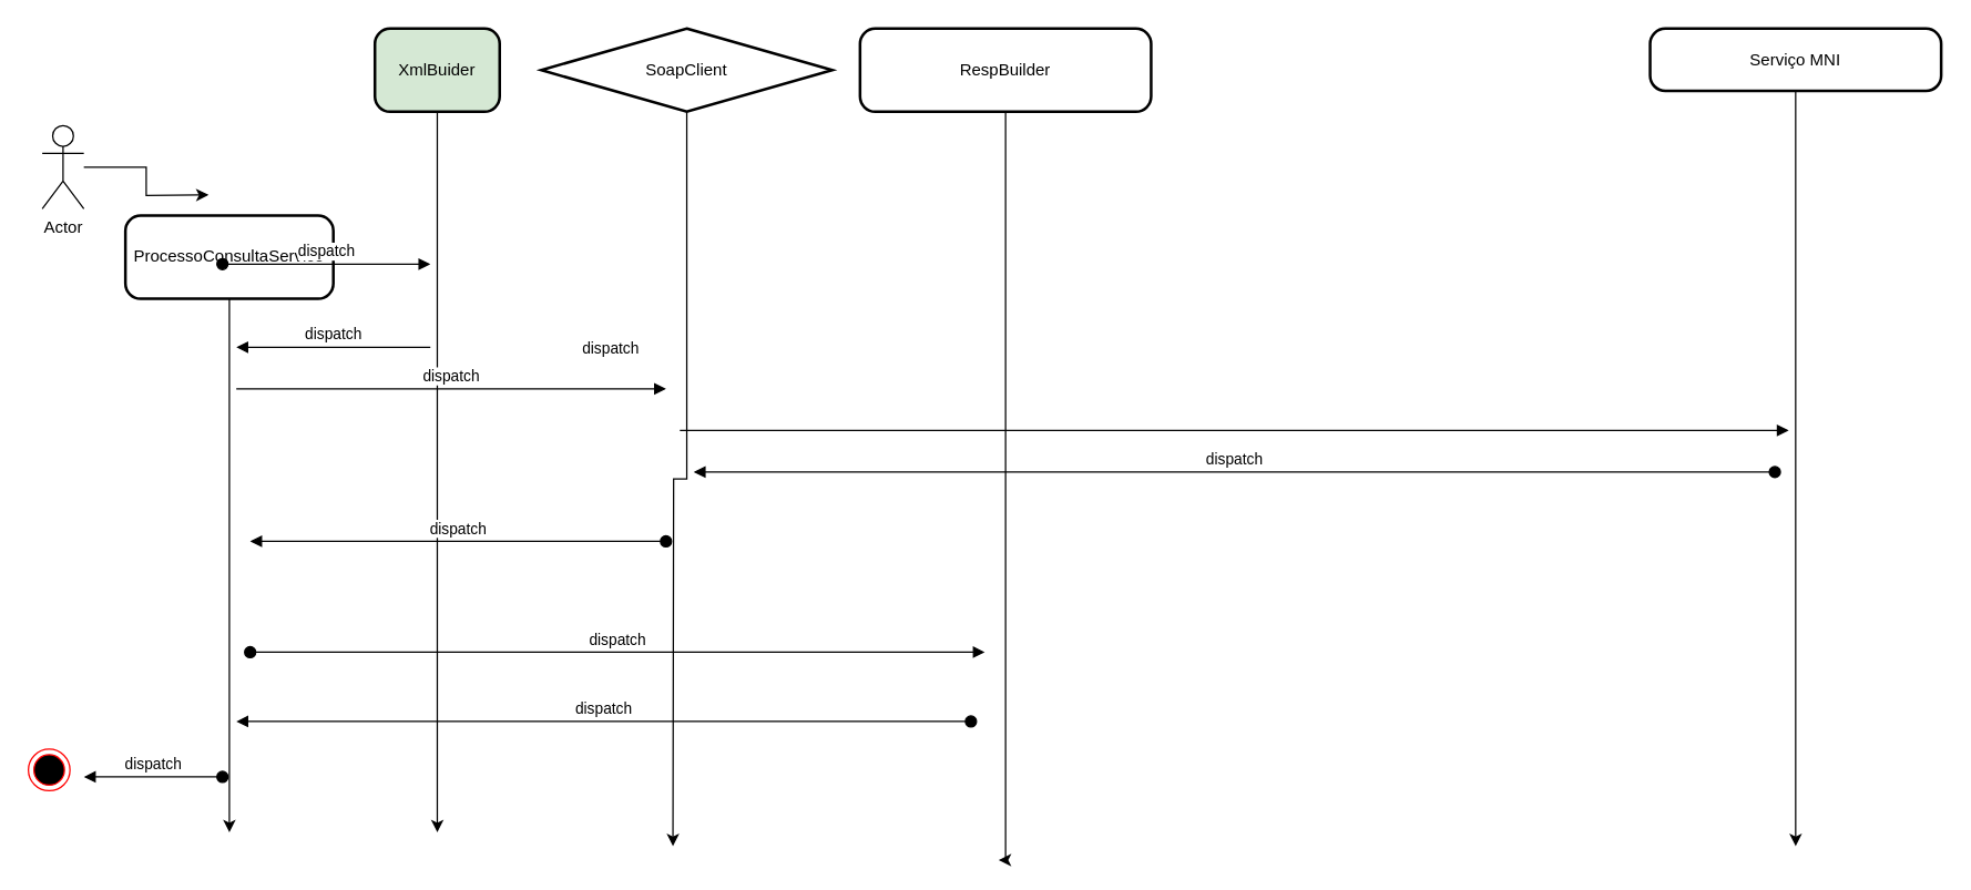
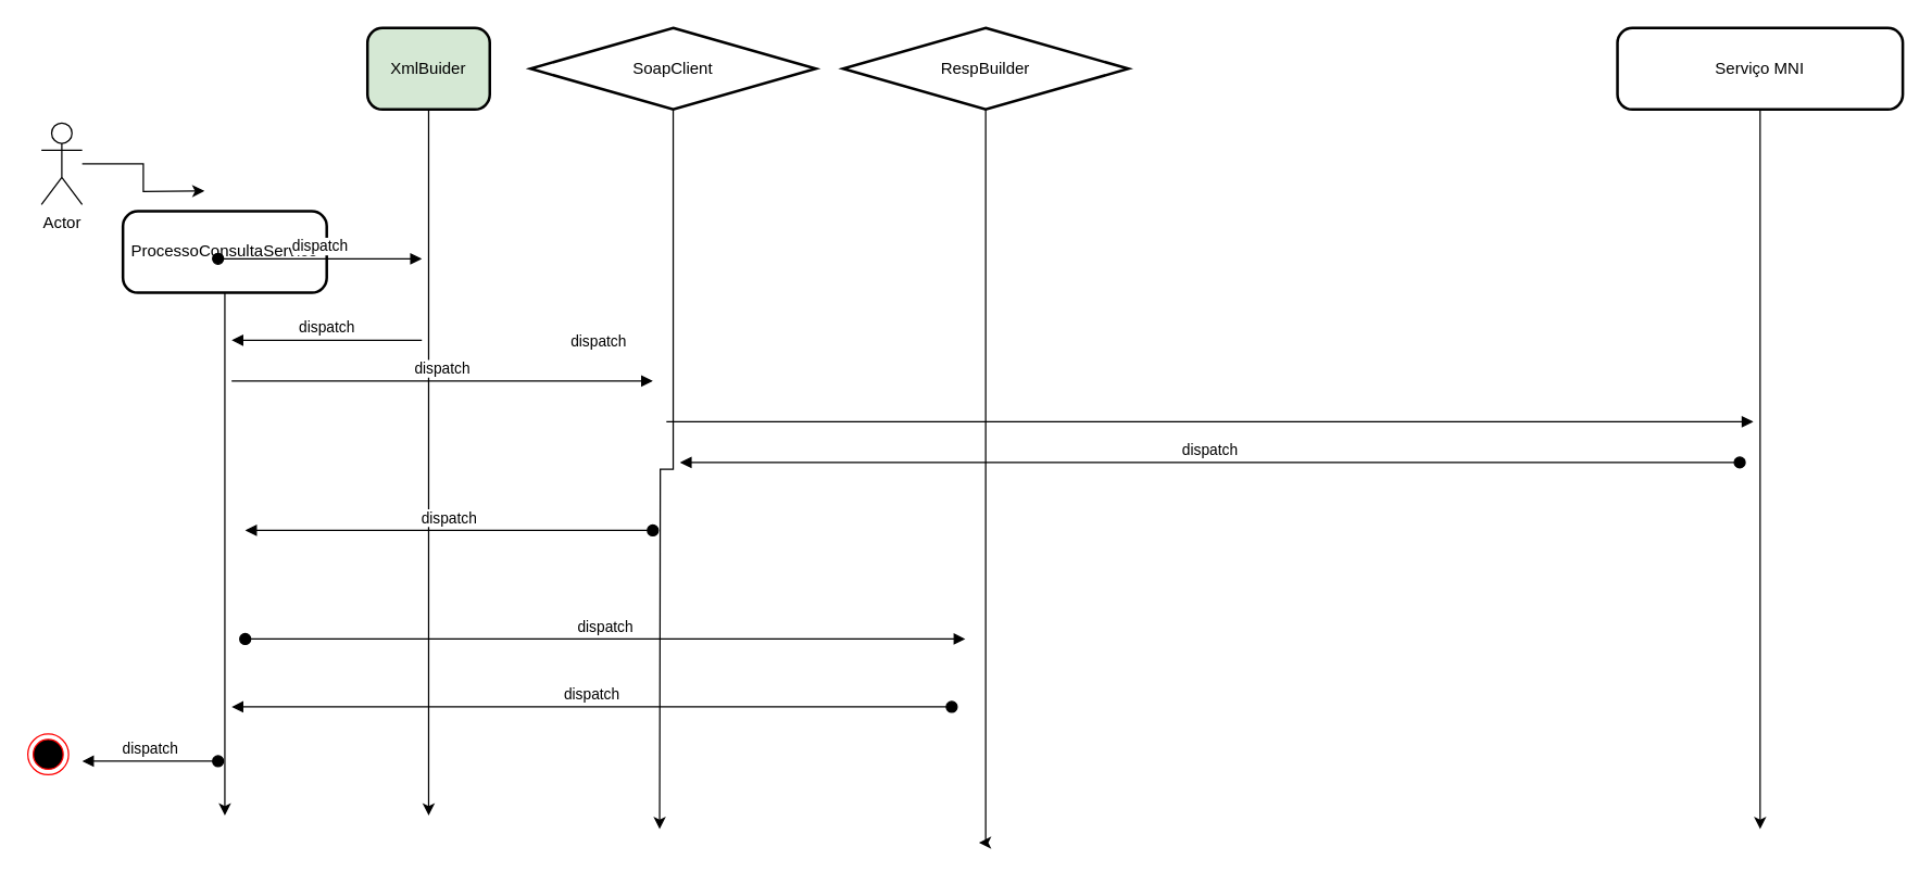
  <mxCell id="0" />
  <mxCell id="1" parent="0" />
  <mxCell id="2" style="edgeStyle=orthogonalEdgeStyle;rounded=0;orthogonalLoop=1;jettySize=auto;html=1;" edge="1" parent="1" source="3"><mxGeometry relative="1" as="geometry"><mxPoint x="150" y="140" as="targetPoint" /></mxGeometry></mxCell>
  <mxCell id="3" value="Actor" style="shape=umlActor;verticalLabelPosition=bottom;verticalAlign=top;html=1;outlineConnect=0;" vertex="1" parent="1"><mxGeometry x="30" y="90" width="30" height="60" as="geometry" /></mxCell>
  <mxCell id="4" style="edgeStyle=orthogonalEdgeStyle;rounded=0;orthogonalLoop=1;jettySize=auto;html=1;" edge="1" parent="1" source="5"><mxGeometry relative="1" as="geometry"><mxPoint x="165" y="600" as="targetPoint" /><Array as="points"><mxPoint x="165" y="270" /><mxPoint x="165" y="270" /></Array></mxGeometry></mxCell>
  <mxCell id="5" value="ProcessoConsultaService&lt;br&gt;" style="rounded=1;whiteSpace=wrap;html=1;absoluteArcSize=1;arcSize=22;strokeWidth=2;" vertex="1" parent="1"><mxGeometry x="90" y="155" width="150" height="60" as="geometry" /></mxCell>
  <mxCell id="6" style="edgeStyle=orthogonalEdgeStyle;rounded=0;orthogonalLoop=1;jettySize=auto;html=1;" edge="1" parent="1" source="7"><mxGeometry relative="1" as="geometry"><mxPoint x="315" y="600" as="targetPoint" /></mxGeometry></mxCell>
  <mxCell id="7" value="XmlBuider" style="rounded=1;whiteSpace=wrap;html=1;absoluteArcSize=1;arcSize=22;strokeWidth=2;fillColor=#d5e8d4;" vertex="1" parent="1"><mxGeometry x="270" y="20" width="90" height="60" as="geometry" /></mxCell>
  <mxCell id="8" style="edgeStyle=orthogonalEdgeStyle;rounded=0;orthogonalLoop=1;jettySize=auto;html=1;" edge="1" parent="1" source="9"><mxGeometry relative="1" as="geometry"><mxPoint x="485" y="610" as="targetPoint" /></mxGeometry></mxCell>
  <mxCell id="9" value="SoapClient" style="rhombus;whiteSpace=wrap;html=1;absoluteArcSize=1;arcSize=22;strokeWidth=2;" vertex="1" parent="1"><mxGeometry x="390" y="20" width="210" height="60" as="geometry" /></mxCell>
  <mxCell id="10" style="edgeStyle=orthogonalEdgeStyle;rounded=0;orthogonalLoop=1;jettySize=auto;html=1;" edge="1" parent="1" source="11"><mxGeometry relative="1" as="geometry"><mxPoint x="1295" y="610" as="targetPoint" /><Array as="points"><mxPoint x="1295" y="470" /></Array></mxGeometry></mxCell>
- <mxCell id="11" value="Serviço MNI" style="rounded=1;whiteSpace=wrap;html=1;absoluteArcSize=1;arcSize=22;strokeWidth=2;" vertex="1" parent="1"><mxGeometry x="1190" y="20" width="210" height="45" as="geometry" /></mxCell>
+ <mxCell id="11" value="Serviço MNI" style="rounded=1;whiteSpace=wrap;html=1;absoluteArcSize=1;arcSize=22;strokeWidth=2;" vertex="1" parent="1"><mxGeometry x="1190" y="20" width="210" height="60" as="geometry" /></mxCell>
  <mxCell id="12" style="edgeStyle=orthogonalEdgeStyle;rounded=0;orthogonalLoop=1;jettySize=auto;html=1;" edge="1" parent="1" source="13"><mxGeometry relative="1" as="geometry"><mxPoint x="720" y="620" as="targetPoint" /><Array as="points"><mxPoint x="725" y="620" /></Array></mxGeometry></mxCell>
- <mxCell id="13" value="RespBuilder" style="rounded=1;whiteSpace=wrap;html=1;absoluteArcSize=1;arcSize=22;strokeWidth=2;" vertex="1" parent="1"><mxGeometry x="620" y="20" width="210" height="60" as="geometry" /></mxCell>
+ <mxCell id="13" value="RespBuilder" style="rhombus;whiteSpace=wrap;html=1;absoluteArcSize=1;arcSize=22;strokeWidth=2;" vertex="1" parent="1"><mxGeometry x="620" y="20" width="210" height="60" as="geometry" /></mxCell>
  <mxCell id="14" value="dispatch" style="html=1;verticalAlign=bottom;startArrow=oval;startFill=1;endArrow=block;startSize=8;" edge="1" parent="1"><mxGeometry width="60" relative="1" as="geometry"><mxPoint x="160" y="190" as="sourcePoint" /><mxPoint x="310" y="190" as="targetPoint" /><Array as="points" /></mxGeometry></mxCell>
  <mxCell id="15" value="dispatch" style="html=1;verticalAlign=bottom;endArrow=block;" edge="1" parent="1"><mxGeometry width="80" relative="1" as="geometry"><mxPoint x="310" y="250" as="sourcePoint" /><mxPoint x="170" y="250" as="targetPoint" /></mxGeometry></mxCell>
  <mxCell id="16" value="dispatch" style="html=1;verticalAlign=bottom;endArrow=block;" edge="1" parent="1"><mxGeometry width="80" relative="1" as="geometry"><mxPoint x="170" y="280" as="sourcePoint" /><mxPoint x="480" y="280" as="targetPoint" /></mxGeometry></mxCell>
  <mxCell id="17" value="dispatch" style="html=1;verticalAlign=bottom;endArrow=block;" edge="1" parent="1"><mxGeometry x="-1" y="71" width="80" relative="1" as="geometry"><mxPoint x="490" y="310" as="sourcePoint" /><mxPoint x="1290" y="310" as="targetPoint" /><mxPoint x="-50" y="21" as="offset" /></mxGeometry></mxCell>
  <mxCell id="18" value="dispatch" style="html=1;verticalAlign=bottom;startArrow=oval;startFill=1;endArrow=block;startSize=8;" edge="1" parent="1"><mxGeometry width="60" relative="1" as="geometry"><mxPoint x="480" y="390" as="sourcePoint" /><mxPoint x="180" y="390" as="targetPoint" /></mxGeometry></mxCell>
  <mxCell id="19" value="dispatch" style="html=1;verticalAlign=bottom;startArrow=oval;startFill=1;endArrow=block;startSize=8;" edge="1" parent="1"><mxGeometry width="60" relative="1" as="geometry"><mxPoint x="1280" y="340" as="sourcePoint" /><mxPoint x="500" y="340" as="targetPoint" /></mxGeometry></mxCell>
  <mxCell id="20" value="dispatch" style="html=1;verticalAlign=bottom;startArrow=oval;startFill=1;endArrow=block;startSize=8;" edge="1" parent="1"><mxGeometry width="60" relative="1" as="geometry"><mxPoint x="180" y="470" as="sourcePoint" /><mxPoint x="710" y="470" as="targetPoint" /></mxGeometry></mxCell>
  <mxCell id="21" value="dispatch" style="html=1;verticalAlign=bottom;startArrow=oval;startFill=1;endArrow=block;startSize=8;" edge="1" parent="1"><mxGeometry width="60" relative="1" as="geometry"><mxPoint x="700" y="520" as="sourcePoint" /><mxPoint x="170" y="520" as="targetPoint" /></mxGeometry></mxCell>
  <mxCell id="22" value="dispatch" style="html=1;verticalAlign=bottom;startArrow=oval;startFill=1;endArrow=block;startSize=8;" edge="1" parent="1"><mxGeometry width="60" relative="1" as="geometry"><mxPoint x="160" y="560" as="sourcePoint" /><mxPoint x="60" y="560" as="targetPoint" /></mxGeometry></mxCell>
  <mxCell id="23" value="" style="ellipse;html=1;shape=endState;fillColor=#000000;strokeColor=#ff0000;" vertex="1" parent="1"><mxGeometry x="20" y="540" width="30" height="30" as="geometry" /></mxCell>
